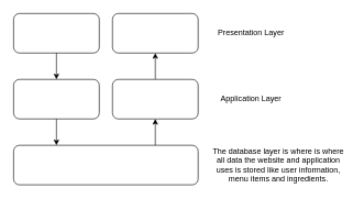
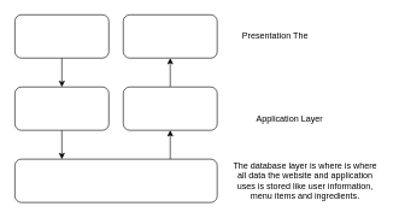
  <mxCell id="0" />
  <mxCell id="1" parent="0" />
  <mxCell id="2" value="" style="rounded=1;whiteSpace=wrap;html=1;" vertex="1" parent="1"><mxGeometry x="20" y="220" width="280" height="60" as="geometry" /></mxCell>
  <mxCell id="3" value="" style="rounded=1;whiteSpace=wrap;html=1;" vertex="1" parent="1"><mxGeometry x="20" y="120" width="130" height="60" as="geometry" /></mxCell>
  <mxCell id="4" style="edgeStyle=orthogonalEdgeStyle;rounded=0;orthogonalLoop=1;jettySize=auto;html=1;entryX=0.5;entryY=1;entryDx=0;entryDy=0;" edge="1" parent="1" source="5" target="7"><mxGeometry relative="1" as="geometry" /></mxCell>
  <mxCell id="5" value="" style="rounded=1;whiteSpace=wrap;html=1;" vertex="1" parent="1"><mxGeometry x="170" y="120" width="130" height="60" as="geometry" /></mxCell>
  <mxCell id="6" value="" style="rounded=1;whiteSpace=wrap;html=1;" vertex="1" parent="1"><mxGeometry x="20" y="20" width="130" height="60" as="geometry" /></mxCell>
  <mxCell id="7" value="" style="rounded=1;whiteSpace=wrap;html=1;" vertex="1" parent="1"><mxGeometry x="170" y="20" width="130" height="60" as="geometry" /></mxCell>
  <mxCell id="8" value="" style="endArrow=classic;html=1;exitX=0.5;exitY=1;exitDx=0;exitDy=0;" edge="1" parent="1" source="6" target="3"><mxGeometry width="50" height="50" relative="1" as="geometry"><mxPoint x="-140" y="180" as="sourcePoint" /><mxPoint x="-90" y="130" as="targetPoint" /></mxGeometry></mxCell>
  <mxCell id="9" value="" style="endArrow=classic;html=1;exitX=0.5;exitY=1;exitDx=0;exitDy=0;" edge="1" parent="1" source="3"><mxGeometry width="50" height="50" relative="1" as="geometry"><mxPoint x="110" y="200" as="sourcePoint" /><mxPoint x="85" y="220" as="targetPoint" /></mxGeometry></mxCell>
  <mxCell id="10" value="" style="endArrow=classic;html=1;entryX=0.5;entryY=1;entryDx=0;entryDy=0;" edge="1" parent="1" target="5"><mxGeometry width="50" height="50" relative="1" as="geometry"><mxPoint x="235" y="220" as="sourcePoint" /><mxPoint x="280" y="210" as="targetPoint" /></mxGeometry></mxCell>
  <mxCell id="11" value="The database layer is where is where all data the website and application uses is stored like user information, menu items and ingredients." style="text;html=1;strokeColor=none;fillColor=none;align=center;verticalAlign=middle;whiteSpace=wrap;rounded=0;" vertex="1" parent="1"><mxGeometry x="314" y="220" width="216" height="60" as="geometry" /></mxCell>
- <mxCell id="12" value="Application Layer" style="text;html=1;align=center;verticalAlign=middle;resizable=0;points=[];autosize=1;" vertex="1" parent="1"><mxGeometry x="328.5" y="141" width="102" height="18" as="geometry" /></mxCell>
- <mxCell id="13" value="Presentation Layer" style="text;html=1;align=center;verticalAlign=middle;resizable=0;points=[];autosize=1;" vertex="1" parent="1"><mxGeometry x="324" y="41" width="111" height="18" as="geometry" /></mxCell>
+ <mxCell id="12" value="Application Layer" style="text;html=1;align=center;verticalAlign=middle;resizable=0;points=[];autosize=1;" vertex="1" parent="1"><mxGeometry x="348.5" y="156" width="102" height="18" as="geometry" /></mxCell>
+ <mxCell id="13" value="Presentation The" style="text;html=1;align=center;verticalAlign=middle;resizable=0;points=[];autosize=1;" vertex="1" parent="1"><mxGeometry x="324" y="41" width="111" height="18" as="geometry" /></mxCell>
